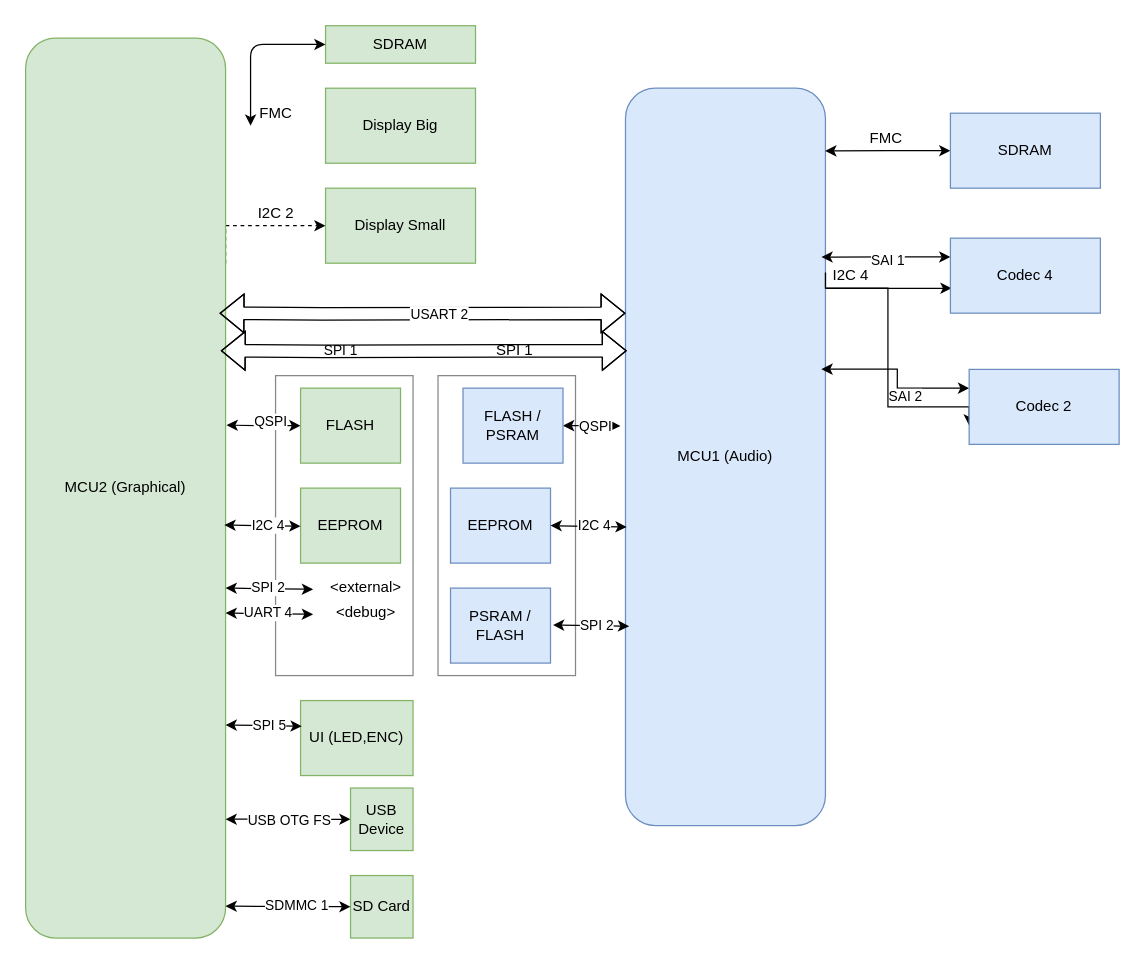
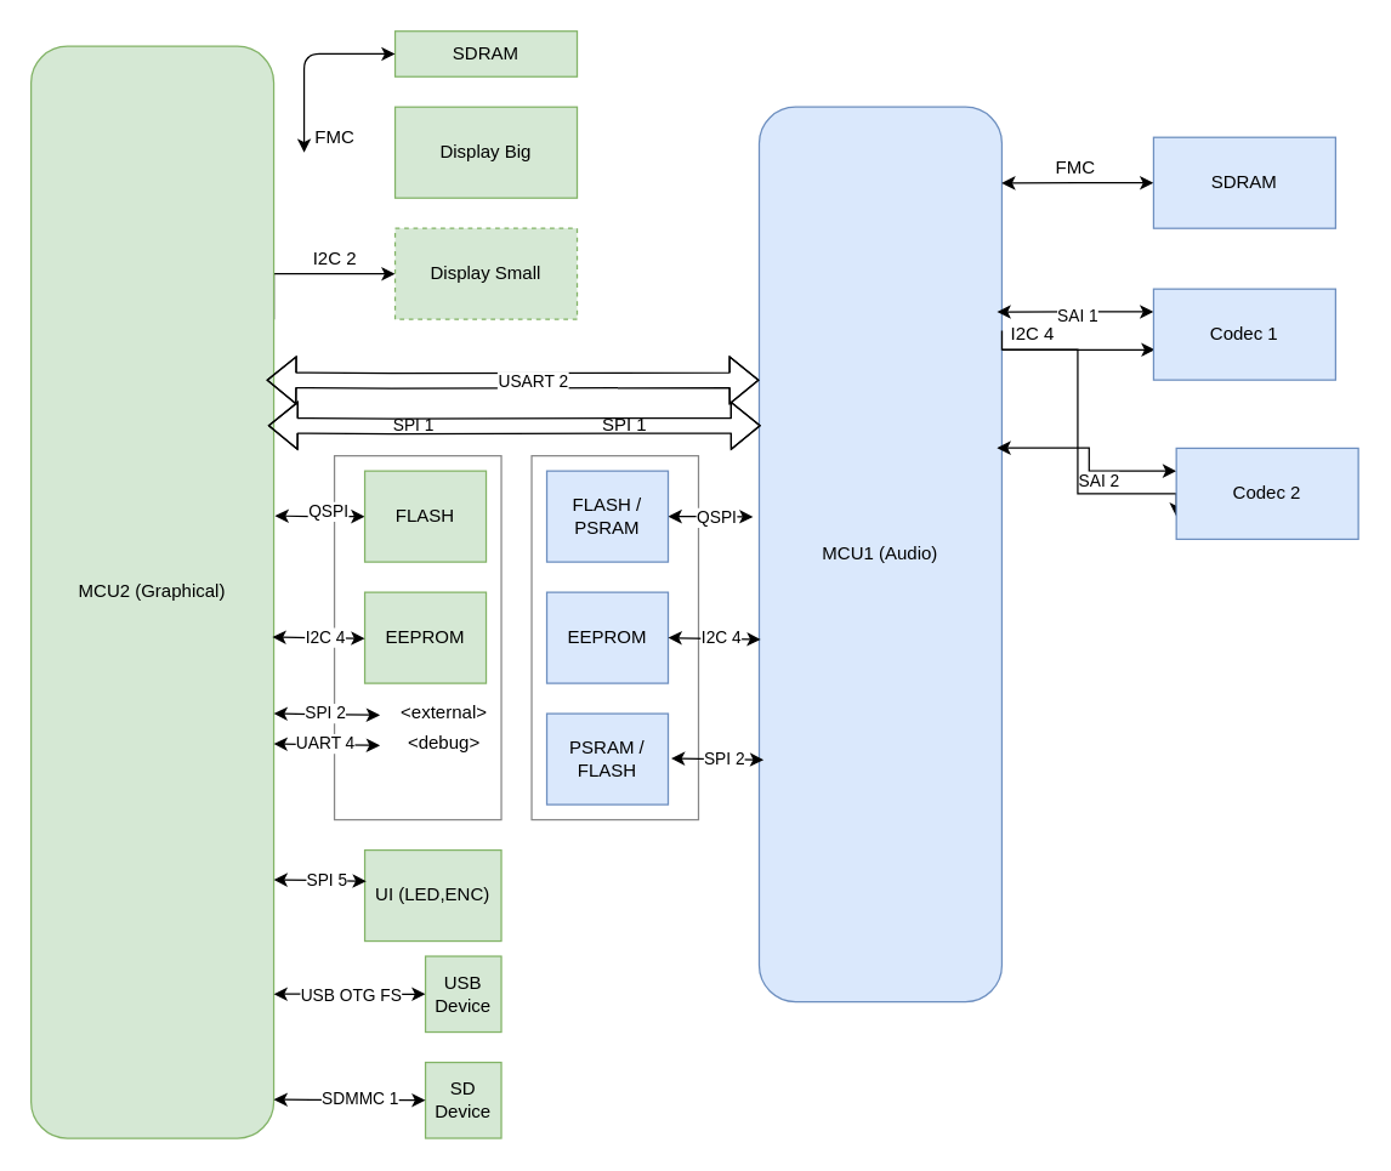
  <mxCell id="0" />
  <mxCell id="1" parent="0" />
  <mxCell id="2" value="" style="rounded=0;whiteSpace=wrap;html=1;glass=0;fillColor=none;strokeColor=#878787;" parent="1" vertex="1"><mxGeometry x="350" y="300" width="110" height="240" as="geometry" /></mxCell>
  <mxCell id="3" value="" style="rounded=0;whiteSpace=wrap;html=1;glass=0;fillColor=none;strokeColor=#878787;" parent="1" vertex="1"><mxGeometry x="220" y="300" width="110" height="240" as="geometry" /></mxCell>
- <mxCell id="4" style="edgeStyle=orthogonalEdgeStyle;rounded=0;orthogonalLoop=1;jettySize=auto;html=1;exitX=1;exitY=0.25;exitDx=0;exitDy=0;entryX=0;entryY=0.5;entryDx=0;entryDy=0;startArrow=none;startFill=0;dashed=1;" parent="1" source="5" target="42" edge="1"><mxGeometry relative="1" as="geometry"><Array as="points"><mxPoint x="180" y="180" /></Array></mxGeometry></mxCell>
+ <mxCell id="4" style="edgeStyle=orthogonalEdgeStyle;rounded=0;orthogonalLoop=1;jettySize=auto;html=1;exitX=1;exitY=0.25;exitDx=0;exitDy=0;entryX=0;entryY=0.5;entryDx=0;entryDy=0;startArrow=none;startFill=0;" parent="1" source="5" target="42" edge="1"><mxGeometry relative="1" as="geometry"><Array as="points"><mxPoint x="180" y="180" /></Array></mxGeometry></mxCell>
  <mxCell id="5" value="MCU2 (Graphical)" style="rounded=1;whiteSpace=wrap;html=1;fillColor=#d5e8d4;strokeColor=#82b366;" parent="1" vertex="1"><mxGeometry x="20" width="160" height="720" as="geometry" y="30" /></mxCell>
  <mxCell id="6" style="edgeStyle=orthogonalEdgeStyle;rounded=0;orthogonalLoop=1;jettySize=auto;html=1;exitX=1;exitY=0.25;exitDx=0;exitDy=0;entryX=0.008;entryY=0.668;entryDx=0;entryDy=0;startArrow=none;startFill=0;entryPerimeter=0;" parent="1" source="7" target="12" edge="1"><mxGeometry relative="1" as="geometry"><Array as="points"><mxPoint x="660" y="230" /></Array></mxGeometry></mxCell>
  <mxCell id="7" value="MCU1 (Audio)" style="rounded=1;whiteSpace=wrap;html=1;fillColor=#dae8fc;strokeColor=#6c8ebf;" parent="1" vertex="1"><mxGeometry x="500" y="70" width="160" height="590" as="geometry" /></mxCell>
  <mxCell id="8" value="Display Big" style="rounded=0;whiteSpace=wrap;html=1;fillColor=#d5e8d4;strokeColor=#82b366;" parent="1" vertex="1"><mxGeometry x="260" y="70" width="120" height="60" as="geometry" /></mxCell>
  <mxCell id="9" value="FMC" style="text;html=1;align=center;verticalAlign=middle;resizable=0;points=[];autosize=1;" parent="1" vertex="1"><mxGeometry x="200" y="80" width="40" height="20" as="geometry" /></mxCell>
  <mxCell id="10" style="edgeStyle=orthogonalEdgeStyle;rounded=0;orthogonalLoop=1;jettySize=auto;html=1;exitX=0;exitY=0.25;exitDx=0;exitDy=0;entryX=0.98;entryY=0.229;entryDx=0;entryDy=0;entryPerimeter=0;startArrow=classic;startFill=1;" parent="1" source="12" target="7" edge="1"><mxGeometry relative="1" as="geometry" /></mxCell>
  <mxCell id="11" value="SAI 1" style="edgeLabel;html=1;align=center;verticalAlign=middle;resizable=0;points=[];" parent="10" vertex="1" connectable="0"><mxGeometry x="-0.022" y="18" relative="1" as="geometry"><mxPoint x="0.17" y="-16" as="offset" /></mxGeometry></mxCell>
- <mxCell id="12" value="Codec 4" style="rounded=0;whiteSpace=wrap;html=1;fillColor=#dae8fc;strokeColor=#6c8ebf;" parent="1" vertex="1"><mxGeometry x="760" y="190" width="120" height="60" as="geometry" /></mxCell>
+ <mxCell id="12" value="Codec 1" style="rounded=0;whiteSpace=wrap;html=1;fillColor=#dae8fc;strokeColor=#6c8ebf;" parent="1" vertex="1"><mxGeometry x="760" y="190" width="120" height="60" as="geometry" /></mxCell>
  <mxCell id="13" style="edgeStyle=orthogonalEdgeStyle;rounded=0;orthogonalLoop=1;jettySize=auto;html=1;exitX=0;exitY=0.25;exitDx=0;exitDy=0;entryX=0.98;entryY=0.381;entryDx=0;entryDy=0;entryPerimeter=0;startArrow=classic;startFill=1;" parent="1" source="16" target="7" edge="1"><mxGeometry relative="1" as="geometry" /></mxCell>
  <mxCell id="14" value="SAI 2" style="edgeLabel;html=1;align=center;verticalAlign=middle;resizable=0;points=[];" parent="13" vertex="1" connectable="0"><mxGeometry x="-0.021" y="-15" relative="1" as="geometry"><mxPoint x="-9.37" y="14" as="offset" /></mxGeometry></mxCell>
  <mxCell id="15" style="edgeStyle=orthogonalEdgeStyle;rounded=0;orthogonalLoop=1;jettySize=auto;html=1;exitX=0;exitY=0.75;exitDx=0;exitDy=0;startArrow=classic;startFill=1;entryX=1;entryY=0.25;entryDx=0;entryDy=0;endArrow=none;endFill=0;" parent="1" source="16" target="7" edge="1"><mxGeometry relative="1" as="geometry"><mxPoint x="660" y="220" as="targetPoint" /><Array as="points"><mxPoint x="710" y="325" /><mxPoint x="710" y="230" /><mxPoint x="660" y="230" /></Array></mxGeometry></mxCell>
  <mxCell id="16" value="Codec 2" style="rounded=0;whiteSpace=wrap;html=1;fillColor=#dae8fc;strokeColor=#6c8ebf;" parent="1" vertex="1"><mxGeometry x="775" y="295" width="120" height="60" as="geometry" /></mxCell>
  <mxCell id="17" style="edgeStyle=orthogonalEdgeStyle;rounded=0;orthogonalLoop=1;jettySize=auto;html=1;exitX=0;exitY=0.5;exitDx=0;exitDy=0;entryX=1.005;entryY=0.43;entryDx=0;entryDy=0;entryPerimeter=0;startArrow=classic;startFill=1;" parent="1" source="19" target="5" edge="1"><mxGeometry relative="1" as="geometry" /></mxCell>
  <mxCell id="18" value="QSPI" style="edgeLabel;html=1;align=center;verticalAlign=middle;resizable=0;points=[];" parent="17" vertex="1" connectable="0"><mxGeometry x="0.019" y="-6" relative="1" as="geometry"><mxPoint x="5" y="3" as="offset" /></mxGeometry></mxCell>
  <mxCell id="19" value="FLASH" style="rounded=0;whiteSpace=wrap;html=1;fillColor=#d5e8d4;strokeColor=#82b366;" parent="1" vertex="1"><mxGeometry x="240" y="310" width="80" height="60" as="geometry" /></mxCell>
  <mxCell id="20" style="edgeStyle=orthogonalEdgeStyle;rounded=0;orthogonalLoop=1;jettySize=auto;html=1;exitX=1;exitY=0.5;exitDx=0;exitDy=0;entryX=-0.025;entryY=0.458;entryDx=0;entryDy=0;entryPerimeter=0;startArrow=classic;startFill=1;" parent="1" source="22" target="7" edge="1"><mxGeometry relative="1" as="geometry" /></mxCell>
  <mxCell id="21" value="QSPI" style="edgeLabel;html=1;align=center;verticalAlign=middle;resizable=0;points=[];" parent="20" vertex="1" connectable="0"><mxGeometry x="0.365" y="2" relative="1" as="geometry"><mxPoint x="-6.72" y="1.95" as="offset" /></mxGeometry></mxCell>
- <mxCell id="22" value="FLASH / PSRAM" style="rounded=0;whiteSpace=wrap;html=1;fillColor=#dae8fc;strokeColor=#6c8ebf;" parent="1" vertex="1"><mxGeometry x="370" y="310" width="80" height="60" as="geometry" /></mxCell>
+ <mxCell id="22" value="FLASH / PSRAM" style="rounded=0;whiteSpace=wrap;html=1;fillColor=#dae8fc;strokeColor=#6c8ebf;" parent="1" vertex="1"><mxGeometry x="360" y="310" width="80" height="60" as="geometry" /></mxCell>
  <mxCell id="23" value="EEPROM" style="rounded=0;whiteSpace=wrap;html=1;fillColor=#d5e8d4;strokeColor=#82b366;" parent="1" vertex="1"><mxGeometry x="240" y="390" width="80" height="60" as="geometry" /></mxCell>
  <mxCell id="24" value="EEPROM" style="rounded=0;whiteSpace=wrap;html=1;fillColor=#dae8fc;strokeColor=#6c8ebf;" parent="1" vertex="1"><mxGeometry x="360" y="390" width="80" height="60" as="geometry" /></mxCell>
  <mxCell id="25" value="" style="endArrow=classic;startArrow=classic;html=1;entryX=0.006;entryY=0.595;entryDx=0;entryDy=0;entryPerimeter=0;exitX=1;exitY=0.5;exitDx=0;exitDy=0;" parent="1" source="24" target="7" edge="1"><mxGeometry width="50" height="50" relative="1" as="geometry"><mxPoint x="420" y="400" as="sourcePoint" /><mxPoint x="470" y="350" as="targetPoint" /></mxGeometry></mxCell>
  <mxCell id="26" value="I2C 4" style="edgeLabel;html=1;align=center;verticalAlign=middle;resizable=0;points=[];" parent="25" vertex="1" connectable="0"><mxGeometry x="0.115" y="1" relative="1" as="geometry"><mxPoint as="offset" /></mxGeometry></mxCell>
  <mxCell id="27" value="" style="endArrow=classic;startArrow=classic;html=1;entryX=0.006;entryY=0.595;entryDx=0;entryDy=0;entryPerimeter=0;exitX=1;exitY=0.5;exitDx=0;exitDy=0;" parent="1" edge="1"><mxGeometry width="50" height="50" relative="1" as="geometry"><mxPoint x="179.04" y="419.48" as="sourcePoint" /><mxPoint x="240" y="420.53" as="targetPoint" /></mxGeometry></mxCell>
  <mxCell id="28" value="I2C 4" style="edgeLabel;html=1;align=center;verticalAlign=middle;resizable=0;points=[];" parent="27" vertex="1" connectable="0"><mxGeometry x="0.115" y="1" relative="1" as="geometry"><mxPoint as="offset" /></mxGeometry></mxCell>
  <mxCell id="29" value="UI (LED,ENC)" style="rounded=0;whiteSpace=wrap;html=1;fillColor=#d5e8d4;strokeColor=#82b366;" parent="1" vertex="1"><mxGeometry x="240" y="560" width="90" height="60" as="geometry" /></mxCell>
  <mxCell id="30" value="" style="endArrow=classic;startArrow=classic;html=1;entryX=0.006;entryY=0.595;entryDx=0;entryDy=0;entryPerimeter=0;exitX=1;exitY=0.5;exitDx=0;exitDy=0;" parent="1" edge="1"><mxGeometry width="50" height="50" relative="1" as="geometry"><mxPoint x="180" y="579.48" as="sourcePoint" /><mxPoint x="240.96" y="580.53" as="targetPoint" /></mxGeometry></mxCell>
  <mxCell id="31" value="SPI 5" style="edgeLabel;html=1;align=center;verticalAlign=middle;resizable=0;points=[];" parent="30" vertex="1" connectable="0"><mxGeometry x="0.115" y="1" relative="1" as="geometry"><mxPoint as="offset" /></mxGeometry></mxCell>
  <mxCell id="32" value="PSRAM / FLASH" style="rounded=0;whiteSpace=wrap;html=1;fillColor=#dae8fc;strokeColor=#6c8ebf;" parent="1" vertex="1"><mxGeometry x="360" y="470" width="80" height="60" as="geometry" /></mxCell>
  <mxCell id="33" value="" style="endArrow=classic;startArrow=classic;html=1;entryX=0.006;entryY=0.595;entryDx=0;entryDy=0;entryPerimeter=0;exitX=1;exitY=0.5;exitDx=0;exitDy=0;" parent="1" edge="1"><mxGeometry width="50" height="50" relative="1" as="geometry"><mxPoint x="442" y="499.48" as="sourcePoint" /><mxPoint x="502.96" y="500.53" as="targetPoint" /></mxGeometry></mxCell>
  <mxCell id="34" value="SPI 2" style="edgeLabel;html=1;align=center;verticalAlign=middle;resizable=0;points=[];" parent="33" vertex="1" connectable="0"><mxGeometry x="0.115" y="1" relative="1" as="geometry"><mxPoint as="offset" /></mxGeometry></mxCell>
- <mxCell id="35" value="SD Card" style="rounded=0;whiteSpace=wrap;html=1;glass=0;fillColor=#d5e8d4;strokeColor=#82b366;" parent="1" vertex="1"><mxGeometry x="280" y="700" width="50" height="50" as="geometry" /></mxCell>
+ <mxCell id="35" value="SD Device" style="rounded=0;whiteSpace=wrap;html=1;glass=0;fillColor=#d5e8d4;strokeColor=#82b366;" parent="1" vertex="1"><mxGeometry x="280" y="700" width="50" height="50" as="geometry" /></mxCell>
  <mxCell id="36" value="" style="endArrow=classic;startArrow=classic;html=1;entryX=0;entryY=0.5;entryDx=0;entryDy=0;exitX=1;exitY=0.5;exitDx=0;exitDy=0;" parent="1" target="35" edge="1"><mxGeometry width="50" height="50" relative="1" as="geometry"><mxPoint x="180" y="724.48" as="sourcePoint" /><mxPoint x="240.96" y="725.53" as="targetPoint" /></mxGeometry></mxCell>
  <mxCell id="37" value="SDMMC 1" style="edgeLabel;html=1;align=center;verticalAlign=middle;resizable=0;points=[];" parent="36" vertex="1" connectable="0"><mxGeometry x="0.115" y="1" relative="1" as="geometry"><mxPoint as="offset" /></mxGeometry></mxCell>
  <mxCell id="38" value="" style="shape=flexArrow;endArrow=classic;startArrow=classic;html=1;exitX=0.985;exitY=0.334;exitDx=0;exitDy=0;exitPerimeter=0;entryX=0.015;entryY=0.34;entryDx=0;entryDy=0;entryPerimeter=0;" parent="1" edge="1"><mxGeometry width="50" height="50" relative="1" as="geometry"><mxPoint x="175.2" y="250" as="sourcePoint" /><mxPoint x="500" y="250.12" as="targetPoint" /><Array as="points"><mxPoint x="257.6" y="250.52" /></Array></mxGeometry></mxCell>
  <mxCell id="39" value="USART 2" style="edgeLabel;html=1;align=center;verticalAlign=middle;resizable=0;points=[];" parent="38" vertex="1" connectable="0"><mxGeometry x="0.075" relative="1" as="geometry"><mxPoint as="offset" /></mxGeometry></mxCell>
  <mxCell id="40" value="" style="shape=flexArrow;endArrow=classic;startArrow=classic;html=1;exitX=0.985;exitY=0.334;exitDx=0;exitDy=0;exitPerimeter=0;entryX=0.015;entryY=0.34;entryDx=0;entryDy=0;entryPerimeter=0;" parent="1" edge="1"><mxGeometry width="50" height="50" relative="1" as="geometry"><mxPoint x="176.2" y="280" as="sourcePoint" /><mxPoint x="501" y="280.12" as="targetPoint" /><Array as="points"><mxPoint x="258.6" y="280.52" /></Array></mxGeometry></mxCell>
  <mxCell id="41" value="SPI 1" style="edgeLabel;html=1;align=center;verticalAlign=middle;resizable=0;points=[];labelBackgroundColor=none;" parent="40" vertex="1" connectable="0"><mxGeometry x="0.075" relative="1" as="geometry"><mxPoint x="-79.32" y="-0.37" as="offset" /></mxGeometry></mxCell>
- <mxCell id="42" value="Display Small" style="rounded=0;whiteSpace=wrap;html=1;fillColor=#d5e8d4;strokeColor=#82b366;" parent="1" vertex="1"><mxGeometry x="260" y="150" width="120" height="60" as="geometry" /></mxCell>
+ <mxCell id="42" value="Display Small" style="rounded=0;whiteSpace=wrap;html=1;fillColor=#d5e8d4;strokeColor=#82b366;dashed=1;" parent="1" vertex="1"><mxGeometry x="260" y="150" width="120" height="60" as="geometry" /></mxCell>
  <mxCell id="43" value="I2C 2" style="text;html=1;align=center;verticalAlign=middle;resizable=0;points=[];autosize=1;" parent="1" vertex="1"><mxGeometry x="200" y="160" width="40" height="20" as="geometry" /></mxCell>
  <mxCell id="44" value="I2C 4" style="text;html=1;align=center;verticalAlign=middle;resizable=0;points=[];autosize=1;" parent="1" vertex="1"><mxGeometry x="660" y="210" width="40" height="20" as="geometry" /></mxCell>
  <mxCell id="45" style="edgeStyle=orthogonalEdgeStyle;rounded=0;orthogonalLoop=1;jettySize=auto;html=1;exitX=0;exitY=0.5;exitDx=0;exitDy=0;entryX=1;entryY=0.788;entryDx=0;entryDy=0;entryPerimeter=0;startArrow=classic;startFill=1;endArrow=classic;endFill=1;" parent="1" source="47" edge="1"><mxGeometry relative="1" as="geometry"><mxPoint x="180" y="654.92" as="targetPoint" /></mxGeometry></mxCell>
  <mxCell id="46" value="USB OTG FS" style="edgeLabel;html=1;align=center;verticalAlign=middle;resizable=0;points=[];" parent="45" vertex="1" connectable="0"><mxGeometry x="0.001" y="-10" relative="1" as="geometry"><mxPoint x="-0.09" y="10.1" as="offset" /></mxGeometry></mxCell>
  <mxCell id="47" value="USB Device" style="rounded=0;whiteSpace=wrap;html=1;glass=0;strokeColor=#82b366;fillColor=#d5e8d4;" parent="1" vertex="1"><mxGeometry x="280" y="630" width="50" height="50" as="geometry" /></mxCell>
  <mxCell id="48" style="edgeStyle=orthogonalEdgeStyle;rounded=0;orthogonalLoop=1;jettySize=auto;html=1;exitX=0;exitY=0.5;exitDx=0;exitDy=0;entryX=0.999;entryY=0.085;entryDx=0;entryDy=0;entryPerimeter=0;startArrow=classic;startFill=1;endArrow=classic;endFill=1;" parent="1" source="49" target="7" edge="1"><mxGeometry relative="1" as="geometry" /></mxCell>
  <mxCell id="49" value="SDRAM" style="rounded=0;whiteSpace=wrap;html=1;glass=0;fillColor=#dae8fc;strokeColor=#6c8ebf;" parent="1" vertex="1"><mxGeometry x="760" y="90" width="120" height="60" as="geometry" /></mxCell>
  <mxCell id="50" value="FMC&amp;nbsp;" style="text;html=1;align=center;verticalAlign=middle;resizable=0;points=[];autosize=1;" parent="1" vertex="1"><mxGeometry x="685" y="100" width="50" height="20" as="geometry" /></mxCell>
  <mxCell id="51" value="SPI 1" style="text;html=1;align=center;verticalAlign=middle;resizable=0;points=[];autosize=1;" parent="1" vertex="1"><mxGeometry x="386" y="270" width="50" height="20" as="geometry" /></mxCell>
  <mxCell id="52" value="SDRAM" style="rounded=0;whiteSpace=wrap;html=1;fillColor=#d5e8d4;strokeColor=#82b366;" vertex="1" parent="1"><mxGeometry x="260" y="20" width="120" height="30" as="geometry" /></mxCell>
  <mxCell id="53" value="" style="endArrow=classic;html=1;exitX=0;exitY=1;exitDx=0;exitDy=0;exitPerimeter=0;entryX=0;entryY=0.5;entryDx=0;entryDy=0;startArrow=classic;startFill=1;" edge="1" parent="1" source="9" target="52"><mxGeometry width="50" height="50" relative="1" as="geometry"><mxPoint x="330" y="240" as="sourcePoint" /><mxPoint x="380" y="190" as="targetPoint" /><Array as="points"><mxPoint x="200" y="35" /><mxPoint x="220" y="35" /></Array></mxGeometry></mxCell>
  <mxCell id="54" value="&amp;lt;external&amp;gt;" style="text;html=1;strokeColor=none;fillColor=none;align=center;verticalAlign=middle;whiteSpace=wrap;rounded=0;labelBackgroundColor=none;" vertex="1" parent="1"><mxGeometry x="255" y="460" width="75" height="20" as="geometry" /></mxCell>
  <mxCell id="55" value="" style="endArrow=classic;startArrow=classic;html=1;exitX=1;exitY=0.5;exitDx=0;exitDy=0;" edge="1" parent="1"><mxGeometry width="50" height="50" relative="1" as="geometry"><mxPoint x="180" y="470" as="sourcePoint" /><mxPoint x="250" y="471" as="targetPoint" /></mxGeometry></mxCell>
  <mxCell id="56" value="SPI 2" style="edgeLabel;html=1;align=center;verticalAlign=middle;resizable=0;points=[];" vertex="1" connectable="0" parent="55"><mxGeometry x="0.115" y="1" relative="1" as="geometry"><mxPoint x="-5.21" y="0.44" as="offset" /></mxGeometry></mxCell>
  <mxCell id="57" value="" style="endArrow=classic;startArrow=classic;html=1;exitX=1;exitY=0.5;exitDx=0;exitDy=0;" edge="1" parent="1"><mxGeometry width="50" height="50" relative="1" as="geometry"><mxPoint x="180" y="490" as="sourcePoint" /><mxPoint x="250" y="491" as="targetPoint" /></mxGeometry></mxCell>
  <mxCell id="58" value="UART 4" style="edgeLabel;html=1;align=center;verticalAlign=middle;resizable=0;points=[];" vertex="1" connectable="0" parent="57"><mxGeometry x="0.115" y="1" relative="1" as="geometry"><mxPoint x="-5.21" as="offset" /></mxGeometry></mxCell>
  <mxCell id="59" value="&amp;lt;debug&amp;gt;" style="text;html=1;strokeColor=none;fillColor=none;align=center;verticalAlign=middle;whiteSpace=wrap;rounded=0;labelBackgroundColor=none;" vertex="1" parent="1"><mxGeometry x="255" y="480" width="75" height="20" as="geometry" /></mxCell>
